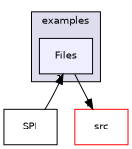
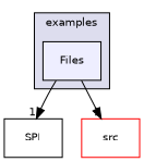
  digraph {
    compound=true
    node [fontname=Helvetica fontsize=10 shape=box style=filled]
    edge [headlabel=1 labeldistance=1.5 labelfontname=Helvetica labelfontsize=10]
    n1 [fillcolor="#eeeeff" label=Files pencolor=black]
    n2 [label=SPI style=""]
    n3 [color=red fillcolor=white label=src]
    subgraph cluster_1 {
      bgcolor="#ddddee"
      fontname=Helvetica
      fontsize=10
      label=examples
      pencolor=black
      n1
    }
-   n2 -> n1
+   n1 -> n2
    n1 -> n3
  }
